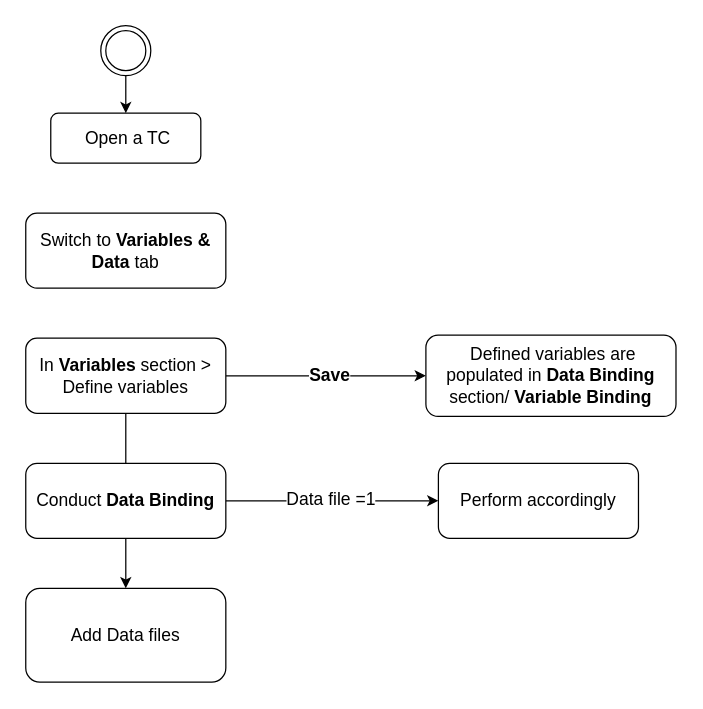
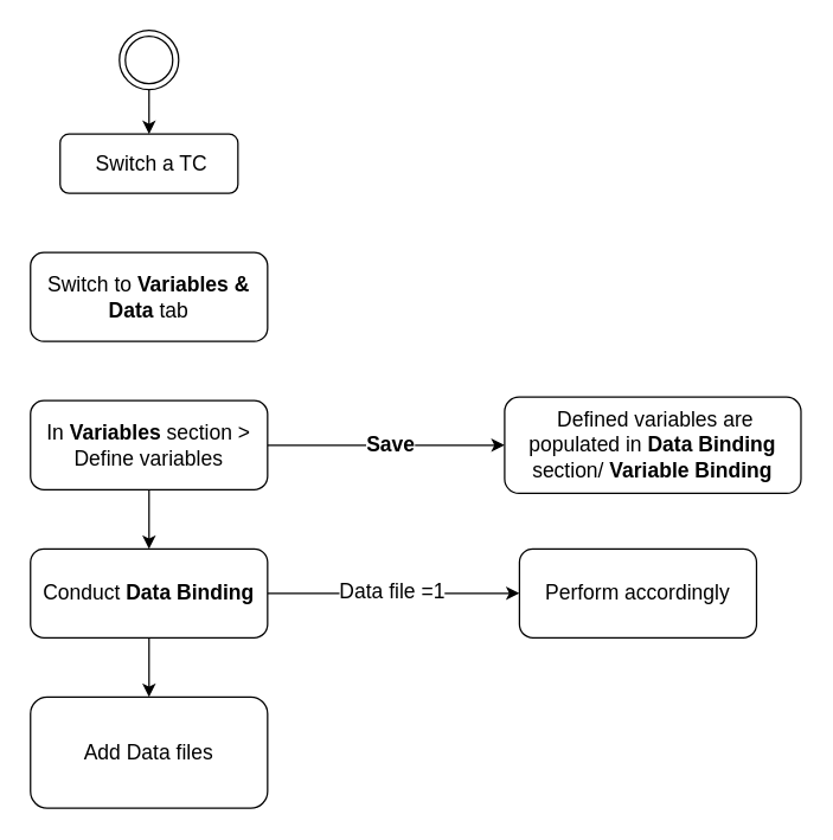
  <mxCell id="0" />
  <mxCell id="1" parent="0" />
- <mxCell id="2" value="&amp;nbsp;Open a TC" style="rounded=1;whiteSpace=wrap;html=1;fontSize=14;glass=0;strokeWidth=1;shadow=0;" parent="1" vertex="1"><mxGeometry x="40" y="90" width="120" height="40" as="geometry" /></mxCell>
+ <mxCell id="2" value="&amp;nbsp;Switch a TC" style="rounded=1;whiteSpace=wrap;html=1;fontSize=14;glass=0;strokeWidth=1;shadow=0;" parent="1" vertex="1"><mxGeometry x="40" y="90" width="120" height="40" as="geometry" /></mxCell>
  <mxCell id="3" value="" style="edgeStyle=orthogonalEdgeStyle;rounded=0;orthogonalLoop=1;jettySize=auto;html=1;fontSize=14;" edge="1" parent="1" source="4" target="2"><mxGeometry relative="1" as="geometry" /></mxCell>
  <mxCell id="4" value="" style="ellipse;shape=doubleEllipse;html=1;dashed=0;whitespace=wrap;aspect=fixed;fontSize=14;" vertex="1" parent="1"><mxGeometry x="80" y="20" width="40" height="40" as="geometry" /></mxCell>
  <mxCell id="5" value="Switch to&amp;nbsp;&lt;b style=&quot;font-size: 14px;&quot;&gt;Variables &amp;amp; Data &lt;/b&gt;tab" style="rounded=1;whiteSpace=wrap;html=1;fontSize=14;glass=0;strokeWidth=1;shadow=0;" vertex="1" parent="1"><mxGeometry x="20" y="170" width="160" height="60" as="geometry" /></mxCell>
  <mxCell id="6" value="" style="edgeStyle=orthogonalEdgeStyle;rounded=0;orthogonalLoop=1;jettySize=auto;html=1;fontSize=14;" edge="1" parent="1" source="9" target="10"><mxGeometry relative="1" as="geometry" /></mxCell>
  <mxCell id="7" value="Save" style="edgeLabel;html=1;align=center;verticalAlign=middle;resizable=0;points=[];fontSize=14;fontStyle=1" vertex="1" connectable="0" parent="6"><mxGeometry x="-0.175" y="2" relative="1" as="geometry"><mxPoint x="16" y="1" as="offset" /></mxGeometry></mxCell>
- <mxCell id="8" value="" style="edgeStyle=orthogonalEdgeStyle;rounded=0;orthogonalLoop=1;jettySize=auto;html=1;fontSize=14;endArrow=none;" edge="1" parent="1" source="9" target="14"><mxGeometry relative="1" as="geometry" /></mxCell>
+ <mxCell id="8" value="" style="edgeStyle=orthogonalEdgeStyle;rounded=0;orthogonalLoop=1;jettySize=auto;html=1;fontSize=14;" edge="1" parent="1" source="9" target="14"><mxGeometry relative="1" as="geometry" /></mxCell>
  <mxCell id="9" value="In &lt;b style=&quot;font-size: 14px;&quot;&gt;Variables&lt;/b&gt; section &amp;gt; Define variables" style="rounded=1;whiteSpace=wrap;html=1;fontSize=14;glass=0;strokeWidth=1;shadow=0;" vertex="1" parent="1"><mxGeometry x="20" y="270" width="160" height="60" as="geometry" /></mxCell>
  <mxCell id="10" value="&amp;nbsp;Defined variables are populated in &lt;b style=&quot;font-size: 14px;&quot;&gt;Data Binding&lt;/b&gt; section/ &lt;b style=&quot;font-size: 14px;&quot;&gt;Variable Binding&lt;/b&gt;" style="rounded=1;whiteSpace=wrap;html=1;fontSize=14;glass=0;strokeWidth=1;shadow=0;" vertex="1" parent="1"><mxGeometry x="340" y="267.5" width="200" height="65" as="geometry" /></mxCell>
  <mxCell id="11" value="" style="edgeStyle=orthogonalEdgeStyle;rounded=0;orthogonalLoop=1;jettySize=auto;html=1;fontSize=14;" edge="1" parent="1" source="14" target="15"><mxGeometry relative="1" as="geometry" /></mxCell>
  <mxCell id="12" value="Data file =1" style="edgeLabel;html=1;align=center;verticalAlign=middle;resizable=0;points=[];fontSize=14;" vertex="1" connectable="0" parent="11"><mxGeometry x="-0.024" y="2" relative="1" as="geometry"><mxPoint as="offset" /></mxGeometry></mxCell>
  <mxCell id="13" value="" style="edgeStyle=orthogonalEdgeStyle;rounded=0;orthogonalLoop=1;jettySize=auto;html=1;fontSize=14;" edge="1" parent="1" source="14" target="16"><mxGeometry relative="1" as="geometry" /></mxCell>
  <mxCell id="14" value="Conduct &lt;b&gt;Data Binding&lt;/b&gt;" style="rounded=1;whiteSpace=wrap;html=1;fontSize=14;glass=0;strokeWidth=1;shadow=0;" vertex="1" parent="1"><mxGeometry x="20" y="370" width="160" height="60" as="geometry" /></mxCell>
  <mxCell id="15" value="&amp;nbsp;Perform accordingly&amp;nbsp;" style="rounded=1;whiteSpace=wrap;html=1;fontSize=14;glass=0;strokeWidth=1;shadow=0;" vertex="1" parent="1"><mxGeometry x="350" y="370" width="160" height="60" as="geometry" /></mxCell>
  <mxCell id="16" value="Add Data files" style="rounded=1;whiteSpace=wrap;html=1;fontSize=14;glass=0;strokeWidth=1;shadow=0;" vertex="1" parent="1"><mxGeometry x="20" y="470" width="160" height="75" as="geometry" /></mxCell>
